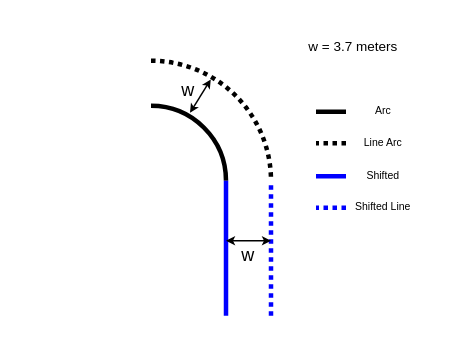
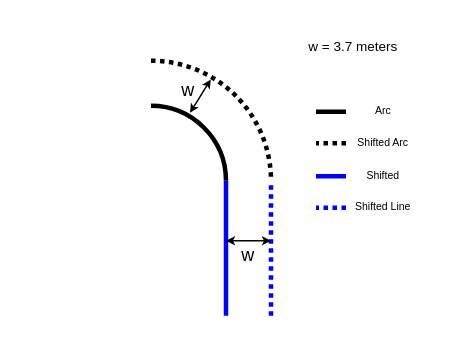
  <mxCell id="0" />
  <mxCell id="1" parent="0" />
  <mxCell id="2" value="" style="verticalLabelPosition=bottom;verticalAlign=top;html=1;shape=mxgraph.basic.arc;startAngle=0;endAngle=0.25;strokeWidth=3;" vertex="1" parent="1"><mxGeometry x="50" y="70" width="100" height="100" as="geometry" /></mxCell>
  <mxCell id="3" value="" style="verticalLabelPosition=bottom;verticalAlign=top;html=1;shape=mxgraph.basic.arc;startAngle=0;endAngle=0.25;strokeWidth=3;strokeColor=#000000;dashed=1;dashPattern=1 1;" vertex="1" parent="1"><mxGeometry x="20" y="40" width="160" height="160" as="geometry" /></mxCell>
  <mxCell id="4" value="" style="endArrow=classic;startArrow=classic;html=1;rounded=0;entryX=0.749;entryY=0.078;entryDx=0;entryDy=0;entryPerimeter=0;endSize=3;startSize=3;jumpSize=5;exitX=0.76;exitY=0.047;exitDx=0;exitDy=0;exitPerimeter=0;" edge="1" parent="1" source="2" target="3"><mxGeometry width="50" height="50" relative="1" as="geometry"><mxPoint x="100" y="70" as="sourcePoint" /><mxPoint x="230" y="130" as="targetPoint" /></mxGeometry></mxCell>
  <mxCell id="5" value="w" style="text;html=1;align=center;verticalAlign=middle;whiteSpace=wrap;rounded=0;" vertex="1" parent="1"><mxGeometry x="110" y="50" width="30" height="20" as="geometry" /></mxCell>
  <mxCell id="6" value="&lt;font style=&quot;font-size: 9px;&quot;&gt;w = 3.7 meters&lt;/font&gt;" style="text;html=1;align=center;verticalAlign=middle;whiteSpace=wrap;rounded=0;" vertex="1" parent="1"><mxGeometry x="190" y="20" width="90" height="20" as="geometry" /></mxCell>
  <mxCell id="7" value="" style="endArrow=none;html=1;rounded=0;strokeWidth=3;strokeColor=#0000FF;" edge="1" parent="1"><mxGeometry width="50" height="50" relative="1" as="geometry"><mxPoint x="150" y="210" as="sourcePoint" /><mxPoint x="150" y="120" as="targetPoint" /></mxGeometry></mxCell>
  <mxCell id="8" value="" style="endArrow=none;html=1;rounded=0;strokeWidth=3;strokeColor=#0000FF;dashed=1;dashPattern=1 1;" edge="1" parent="1"><mxGeometry width="50" height="50" relative="1" as="geometry"><mxPoint x="180" y="210" as="sourcePoint" /><mxPoint x="180" y="120" as="targetPoint" /></mxGeometry></mxCell>
  <mxCell id="9" value="w" style="text;html=1;align=center;verticalAlign=middle;whiteSpace=wrap;rounded=0;" vertex="1" parent="1"><mxGeometry x="150" y="160" width="30" height="20" as="geometry" /></mxCell>
  <mxCell id="10" value="" style="endArrow=classic;startArrow=classic;html=1;rounded=0;endSize=3;startSize=3;jumpSize=5;" edge="1" parent="1"><mxGeometry width="50" height="50" relative="1" as="geometry"><mxPoint x="150" y="160" as="sourcePoint" /><mxPoint x="180" y="160" as="targetPoint" /></mxGeometry></mxCell>
  <mxCell id="11" value="" style="endArrow=none;html=1;rounded=0;strokeWidth=3;" edge="1" parent="1"><mxGeometry width="50" height="50" relative="1" as="geometry"><mxPoint x="230" y="74" as="sourcePoint" /><mxPoint x="210" y="74" as="targetPoint" /><Array as="points" /></mxGeometry></mxCell>
  <mxCell id="12" value="" style="endArrow=none;html=1;rounded=0;strokeWidth=3;dashed=1;dashPattern=1 1;" edge="1" parent="1"><mxGeometry width="50" height="50" relative="1" as="geometry"><mxPoint x="230" y="95" as="sourcePoint" /><mxPoint x="210" y="95" as="targetPoint" /><Array as="points" /></mxGeometry></mxCell>
  <mxCell id="13" value="&lt;font style=&quot;font-size: 7px;&quot;&gt;Arc&lt;/font&gt;" style="text;html=1;align=center;verticalAlign=middle;whiteSpace=wrap;rounded=0;" vertex="1" parent="1"><mxGeometry x="225" y="67" width="60" height="10" as="geometry" /></mxCell>
- <mxCell id="14" value="&lt;font style=&quot;font-size: 7px;&quot;&gt;Line Arc&lt;/font&gt;" style="text;html=1;align=center;verticalAlign=middle;whiteSpace=wrap;rounded=0;" vertex="1" parent="1"><mxGeometry x="225" y="88" width="60" height="10" as="geometry" /></mxCell>
+ <mxCell id="14" value="&lt;font style=&quot;font-size: 7px;&quot;&gt;Shifted Arc&lt;/font&gt;" style="text;html=1;align=center;verticalAlign=middle;whiteSpace=wrap;rounded=0;" vertex="1" parent="1"><mxGeometry x="225" y="88" width="60" height="10" as="geometry" /></mxCell>
  <mxCell id="15" value="" style="endArrow=none;html=1;rounded=0;strokeWidth=3;strokeColor=#0000FF;" edge="1" parent="1"><mxGeometry width="50" height="50" relative="1" as="geometry"><mxPoint x="230" y="117" as="sourcePoint" /><mxPoint x="210" y="117" as="targetPoint" /><Array as="points" /></mxGeometry></mxCell>
  <mxCell id="16" value="" style="endArrow=none;html=1;rounded=0;strokeWidth=3;dashed=1;dashPattern=1 1;strokeColor=#0000FF;" edge="1" parent="1"><mxGeometry width="50" height="50" relative="1" as="geometry"><mxPoint x="230" y="138" as="sourcePoint" /><mxPoint x="210" y="138" as="targetPoint" /><Array as="points" /></mxGeometry></mxCell>
  <mxCell id="17" value="&lt;font style=&quot;font-size: 7px;&quot;&gt;Shifted&lt;/font&gt;" style="text;html=1;align=center;verticalAlign=middle;whiteSpace=wrap;rounded=0;" vertex="1" parent="1"><mxGeometry x="225" y="110" width="60" height="10" as="geometry" /></mxCell>
  <mxCell id="18" value="&lt;span style=&quot;font-size: 7px;&quot;&gt;Shifted Line&lt;/span&gt;" style="text;html=1;align=center;verticalAlign=middle;whiteSpace=wrap;rounded=0;" vertex="1" parent="1"><mxGeometry x="225" y="131" width="60" height="10" as="geometry" /></mxCell>
